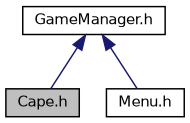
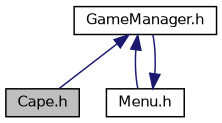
  digraph {
    node [color=black fillcolor=white fontname=Helvetica fontsize=10 shape=record style=filled]
    edge [color=midnightblue dir=back fontname=Helvetica fontsize=10 labelfontname=Helvetica labelfontsize=10 style=solid]
    n1 [fillcolor=grey75 fontcolor=black height=0.2 label="Cape.h" width=0.4]
    n2 [height=0.2 label="GameManager.h" width=0.4]
    n3 [height=0.2 label="Menu.h" width=0.4]
    n2 -> n1
    n2 -> n3
+   n3 -> n2
  }
